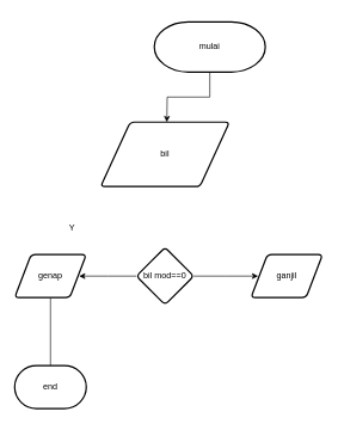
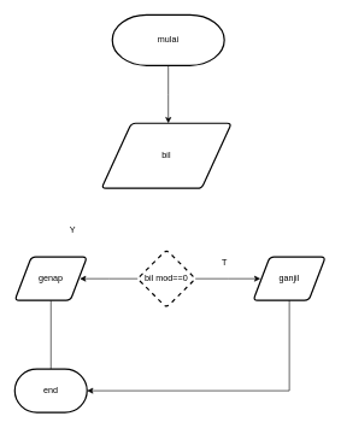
  <mxCell id="0" />
  <mxCell id="1" parent="0" />
  <mxCell id="2" style="edgeStyle=orthogonalEdgeStyle;rounded=0;orthogonalLoop=1;jettySize=auto;html=1;" parent="1" source="3" edge="1"><mxGeometry relative="1" as="geometry"><mxPoint x="232.5" y="170" as="targetPoint" /></mxGeometry></mxCell>
- <mxCell id="3" value="mulai" style="strokeWidth=2;html=1;shape=mxgraph.flowchart.terminator;whiteSpace=wrap;" parent="1" vertex="1"><mxGeometry x="215" y="30" width="155" height="70" as="geometry" /></mxCell>
+ <mxCell id="3" value="mulai" style="strokeWidth=2;html=1;shape=mxgraph.flowchart.terminator;whiteSpace=wrap;" parent="1" vertex="1"><mxGeometry x="155" y="20" width="155" height="70" as="geometry" /></mxCell>
  <mxCell id="4" value="bil" style="shape=parallelogram;html=1;strokeWidth=2;perimeter=parallelogramPerimeter;whiteSpace=wrap;rounded=1;arcSize=12;size=0.23;" parent="1" vertex="1"><mxGeometry x="140" y="170" width="180" height="90" as="geometry" /></mxCell>
  <mxCell id="5" value="" style="edgeStyle=orthogonalEdgeStyle;rounded=0;orthogonalLoop=1;jettySize=auto;html=1;" edge="1" parent="1" source="7"><mxGeometry relative="1" as="geometry"><mxPoint x="360" y="385" as="targetPoint" /></mxGeometry></mxCell>
  <mxCell id="6" value="" style="edgeStyle=orthogonalEdgeStyle;rounded=0;orthogonalLoop=1;jettySize=auto;html=1;" edge="1" parent="1" source="7"><mxGeometry relative="1" as="geometry"><mxPoint x="110" y="385" as="targetPoint" /></mxGeometry></mxCell>
- <mxCell id="7" value="bil mod==0" style="rhombus;whiteSpace=wrap;html=1;strokeWidth=2;rounded=1;arcSize=12;" vertex="1" parent="1"><mxGeometry x="190" y="345" width="80" height="80" as="geometry" /></mxCell>
+ <mxCell id="7" value="bil mod==0" style="rhombus;whiteSpace=wrap;html=1;strokeWidth=2;rounded=1;arcSize=12;dashed=1;" vertex="1" parent="1"><mxGeometry x="190" y="345" width="80" height="80" as="geometry" /></mxCell>
  <mxCell id="8" value="Y" style="text;html=1;align=center;verticalAlign=middle;resizable=0;points=[];autosize=1;strokeColor=none;fillColor=none;" vertex="1" parent="1"><mxGeometry x="85" y="303" width="30" height="30" as="geometry" /></mxCell>
+ <mxCell id="9" value="T" style="text;html=1;align=center;verticalAlign=middle;resizable=0;points=[];autosize=1;strokeColor=none;fillColor=none;" vertex="1" parent="1"><mxGeometry x="295" y="348" width="30" height="30" as="geometry" /></mxCell>
  <mxCell id="10" value="" style="edgeStyle=orthogonalEdgeStyle;rounded=0;orthogonalLoop=1;jettySize=auto;html=1;endArrow=none;" edge="1" parent="1" source="11" target="13"><mxGeometry relative="1" as="geometry" /></mxCell>
  <mxCell id="11" value="genap" style="shape=parallelogram;html=1;strokeWidth=2;perimeter=parallelogramPerimeter;whiteSpace=wrap;rounded=1;arcSize=12;size=0.23;" vertex="1" parent="1"><mxGeometry x="20" y="355" width="100" height="60" as="geometry" /></mxCell>
  <mxCell id="12" value="ganjil" style="shape=parallelogram;html=1;strokeWidth=2;perimeter=parallelogramPerimeter;whiteSpace=wrap;rounded=1;arcSize=12;size=0.23;" vertex="1" parent="1"><mxGeometry x="350" y="355" width="100" height="60" as="geometry" /></mxCell>
  <mxCell id="13" value="end" style="strokeWidth=2;html=1;shape=mxgraph.flowchart.terminator;whiteSpace=wrap;" vertex="1" parent="1"><mxGeometry x="20" y="510" width="100" height="60" as="geometry" /></mxCell>
+ <mxCell id="14" style="edgeStyle=orthogonalEdgeStyle;rounded=0;orthogonalLoop=1;jettySize=auto;html=1;exitX=0.5;exitY=1;exitDx=0;exitDy=0;entryX=1;entryY=0.5;entryDx=0;entryDy=0;entryPerimeter=0;" edge="1" parent="1" source="12" target="13"><mxGeometry relative="1" as="geometry" /></mxCell>
